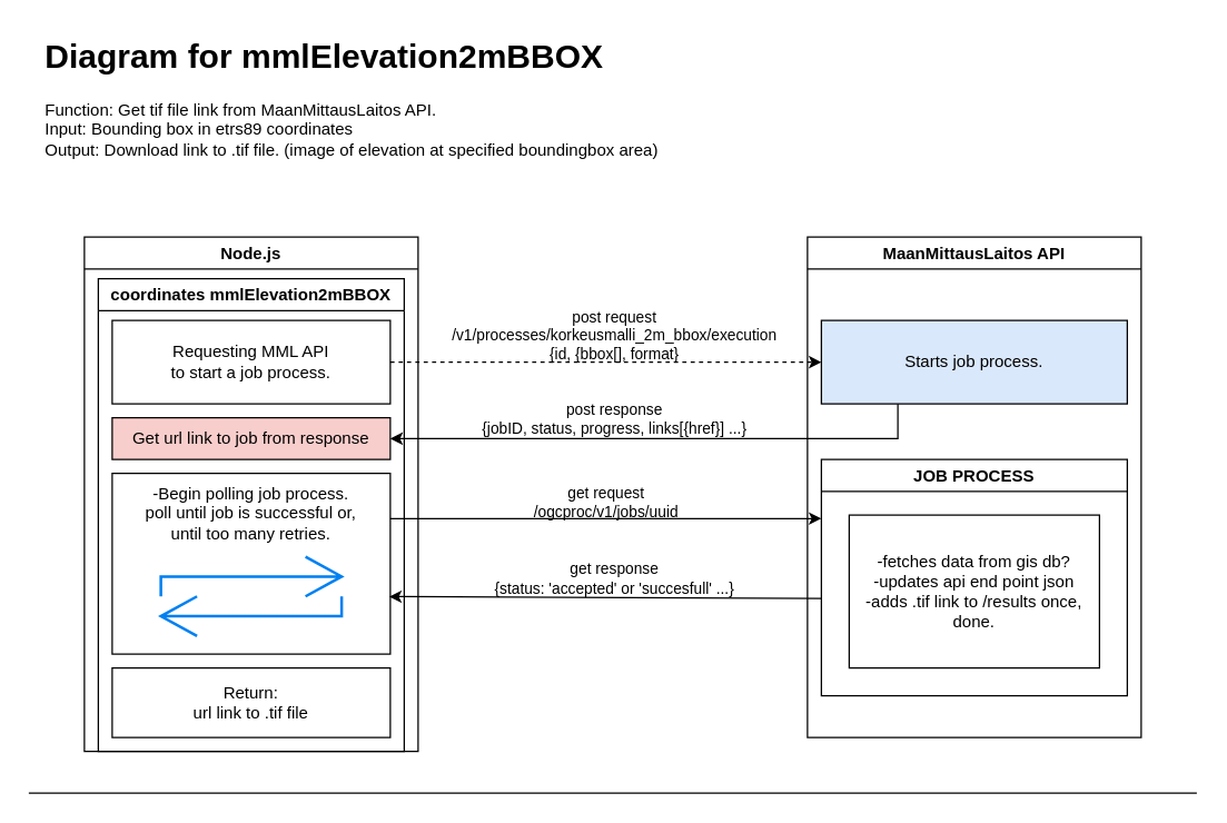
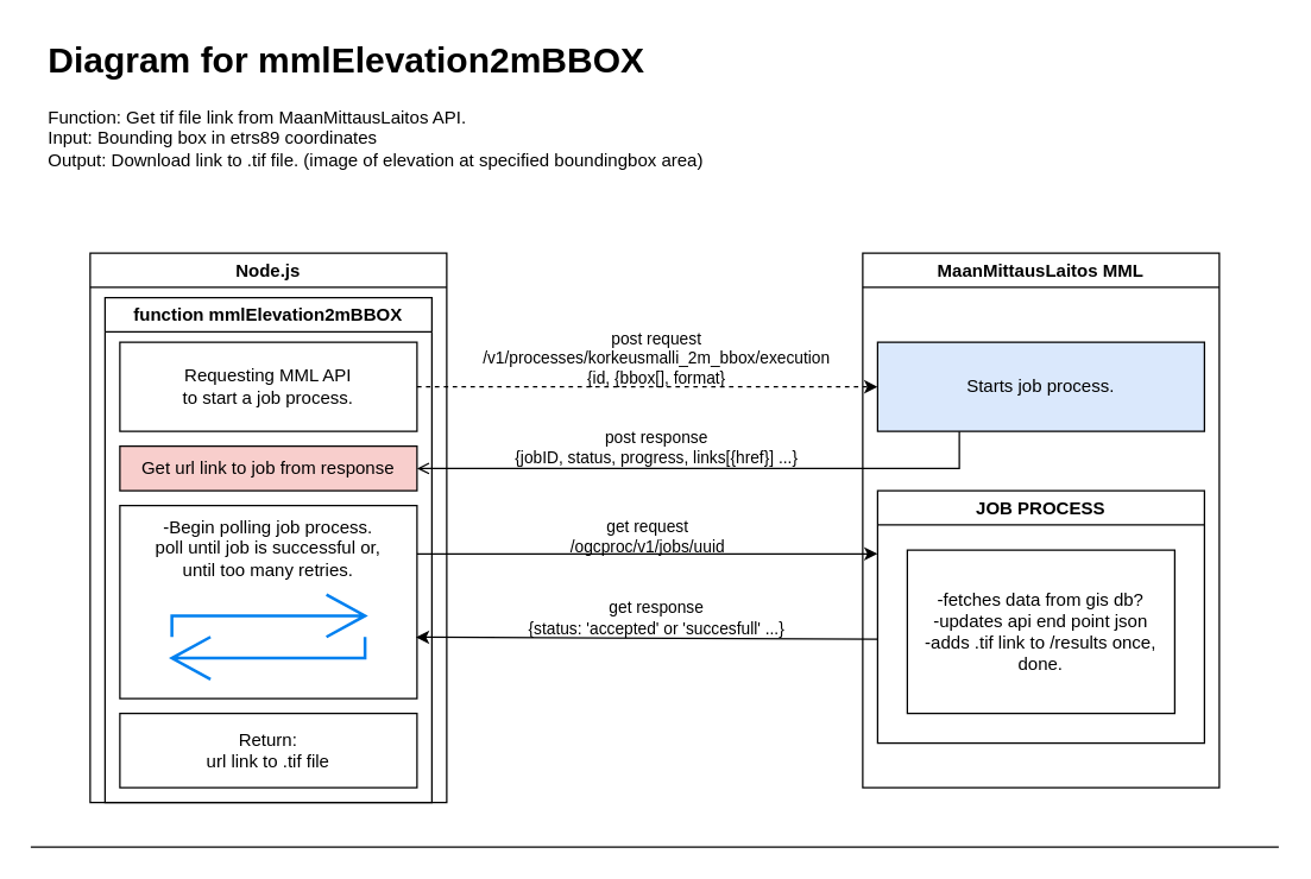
  <mxCell id="0" />
  <mxCell id="1" parent="0" />
  <mxCell id="2" value="&lt;h1 style=&quot;margin-top: 0px;&quot;&gt;Diagram for mmlElevation2mBBOX&lt;br&gt;&lt;/h1&gt;&lt;div&gt;Function: Get tif file link from MaanMittausLaitos API.&lt;/div&gt;&lt;div&gt;Input: Bounding box in etrs89 coordinates&lt;/div&gt;&lt;div&gt;Output: Download link to .tif file. (image of elevation at specified boundingbox area)&lt;br&gt;&lt;/div&gt;" style="text;html=1;whiteSpace=wrap;overflow=hidden;rounded=0;" parent="1" vertex="1"><mxGeometry x="30" y="20" width="530" height="120" as="geometry" /></mxCell>
  <mxCell id="3" value="Node.js" style="swimlane;whiteSpace=wrap;html=1;" parent="1" vertex="1"><mxGeometry x="60" y="170" width="240" height="370" as="geometry" /></mxCell>
- <mxCell id="4" value="&lt;div&gt;coordinates mmlElevation2mBBOX&lt;br&gt;&lt;/div&gt;" style="swimlane;whiteSpace=wrap;html=1;" parent="3" vertex="1"><mxGeometry x="10" y="30" width="220" height="340" as="geometry" /></mxCell>
+ <mxCell id="4" value="&lt;div&gt;function mmlElevation2mBBOX&lt;br&gt;&lt;/div&gt;" style="swimlane;whiteSpace=wrap;html=1;" parent="3" vertex="1"><mxGeometry x="10" y="30" width="220" height="340" as="geometry" /></mxCell>
  <mxCell id="5" value="&lt;div&gt;Requesting MML API&lt;/div&gt;&lt;div&gt;to start a job process.&lt;br&gt;&lt;/div&gt;" style="rounded=0;whiteSpace=wrap;html=1;" parent="4" vertex="1"><mxGeometry x="10" y="30" width="200" height="60" as="geometry" /></mxCell>
  <mxCell id="6" value="Get url link to job from response" style="rounded=0;whiteSpace=wrap;html=1;fillColor=#f8cecc;" parent="4" vertex="1"><mxGeometry x="10" y="100" width="200" height="30" as="geometry" /></mxCell>
  <mxCell id="7" value="&lt;div&gt;-Begin polling job process.&lt;/div&gt;&lt;div&gt;poll until job is successful or,&lt;/div&gt;&lt;div&gt;until too many retries.&lt;/div&gt;&lt;div&gt;&lt;br&gt;&lt;/div&gt;&lt;div&gt;&lt;br&gt;&lt;/div&gt;&lt;div&gt;&lt;br&gt;&lt;/div&gt;&lt;div&gt;&lt;br&gt;&lt;/div&gt;&lt;div&gt;&lt;br&gt;&lt;/div&gt;" style="rounded=0;whiteSpace=wrap;html=1;" parent="4" vertex="1"><mxGeometry x="10" y="140" width="200" height="130" as="geometry" /></mxCell>
  <mxCell id="8" value="" style="html=1;verticalLabelPosition=bottom;align=center;labelBackgroundColor=#ffffff;verticalAlign=top;strokeWidth=2;strokeColor=#0080F0;shadow=0;dashed=0;shape=mxgraph.ios7.icons.repeat;pointerEvents=1" parent="4" vertex="1"><mxGeometry x="45" y="200" width="130" height="57" as="geometry" /></mxCell>
  <mxCell id="9" value="&lt;div&gt;Return:&lt;/div&gt;&lt;div&gt;url link to .tif file&lt;br&gt;&lt;/div&gt;" style="rounded=0;whiteSpace=wrap;html=1;" vertex="1" parent="4"><mxGeometry x="10" y="280" width="200" height="50" as="geometry" /></mxCell>
- <mxCell id="10" value="MaanMittausLaitos API" style="swimlane;whiteSpace=wrap;html=1;" parent="1" vertex="1"><mxGeometry x="580" y="170" width="240" height="360" as="geometry" /></mxCell>
+ <mxCell id="10" value="MaanMittausLaitos MML" style="swimlane;whiteSpace=wrap;html=1;" parent="1" vertex="1"><mxGeometry x="580" y="170" width="240" height="360" as="geometry" /></mxCell>
  <mxCell id="11" value="Starts job process." style="rounded=0;whiteSpace=wrap;html=1;fillColor=#dae8fc;" parent="10" vertex="1"><mxGeometry x="10" y="60" width="220" height="60" as="geometry" /></mxCell>
  <mxCell id="12" value="JOB PROCESS" style="swimlane;whiteSpace=wrap;html=1;" parent="10" vertex="1"><mxGeometry x="10" y="160" width="220" height="170" as="geometry" /></mxCell>
  <mxCell id="13" value="&lt;div&gt;-fetches data from gis db?&lt;/div&gt;&lt;div&gt;-updates api end point json&lt;br&gt;&lt;/div&gt;&lt;div&gt;-adds .tif link to /results once,&lt;/div&gt;&lt;div&gt;done.&lt;br&gt;&lt;/div&gt;" style="rounded=0;whiteSpace=wrap;html=1;" parent="12" vertex="1"><mxGeometry x="20" y="40" width="180" height="110" as="geometry" /></mxCell>
  <mxCell id="14" style="edgeStyle=orthogonalEdgeStyle;rounded=0;orthogonalLoop=1;jettySize=auto;html=1;dashed=1;" parent="1" source="5" target="11" edge="1"><mxGeometry relative="1" as="geometry" /></mxCell>
  <mxCell id="15" value="&lt;div&gt;post request&lt;br&gt;&lt;/div&gt;&lt;div&gt;/v1/processes/korkeusmalli_2m_bbox/execution&lt;/div&gt;&lt;div&gt;{id, {bbox[], format}&lt;br&gt;&lt;/div&gt;" style="edgeLabel;html=1;align=center;verticalAlign=middle;resizable=0;points=[];labelBackgroundColor=none;" parent="14" vertex="1" connectable="0"><mxGeometry x="-0.005" y="1" relative="1" as="geometry"><mxPoint x="6" y="-19" as="offset" /></mxGeometry></mxCell>
- <mxCell id="16" style="edgeStyle=orthogonalEdgeStyle;rounded=0;orthogonalLoop=1;jettySize=auto;html=1;exitX=0.25;exitY=1;exitDx=0;exitDy=0;entryX=1;entryY=0.5;entryDx=0;entryDy=0;" parent="1" source="11" target="6" edge="1"><mxGeometry relative="1" as="geometry"><mxPoint x="645" y="320" as="targetPoint" /></mxGeometry></mxCell>
+ <mxCell id="16" style="edgeStyle=orthogonalEdgeStyle;rounded=0;orthogonalLoop=1;jettySize=auto;html=1;exitX=0.25;exitY=1;exitDx=0;exitDy=0;entryX=1;entryY=0.5;entryDx=0;entryDy=0;endArrow=open;" parent="1" source="11" target="6" edge="1"><mxGeometry relative="1" as="geometry"><mxPoint x="645" y="320" as="targetPoint" /></mxGeometry></mxCell>
  <mxCell id="17" value="&lt;div&gt;post response&lt;/div&gt;&lt;div&gt;{jobID, status, progress, links[{href}] ...}&lt;br&gt;&lt;/div&gt;" style="edgeLabel;html=1;align=center;verticalAlign=middle;resizable=0;points=[];labelBackgroundColor=none;" parent="16" vertex="1" connectable="0"><mxGeometry x="0.179" relative="1" as="geometry"><mxPoint y="-15" as="offset" /></mxGeometry></mxCell>
  <mxCell id="18" style="edgeStyle=orthogonalEdgeStyle;rounded=0;orthogonalLoop=1;jettySize=auto;html=1;exitX=1;exitY=0.25;exitDx=0;exitDy=0;entryX=0;entryY=0.25;entryDx=0;entryDy=0;" parent="1" source="7" target="12" edge="1"><mxGeometry relative="1" as="geometry" /></mxCell>
  <mxCell id="19" value="&lt;div&gt;get request&lt;/div&gt;&lt;div&gt;/ogcproc/v1/jobs/uuid&lt;br&gt;&lt;/div&gt;" style="edgeLabel;html=1;align=center;verticalAlign=middle;resizable=0;points=[];labelBackgroundColor=none;" parent="18" vertex="1" connectable="0"><mxGeometry x="-0.011" y="1" relative="1" as="geometry"><mxPoint x="1" y="-11" as="offset" /></mxGeometry></mxCell>
  <mxCell id="20" value="" style="endArrow=classic;html=1;rounded=0;entryX=0.996;entryY=0.682;entryDx=0;entryDy=0;entryPerimeter=0;" parent="1" target="7" edge="1"><mxGeometry width="50" height="50" relative="1" as="geometry"><mxPoint x="590" y="430" as="sourcePoint" /><mxPoint x="470" y="340" as="targetPoint" /></mxGeometry></mxCell>
  <mxCell id="21" value="&lt;div&gt;get response&lt;/div&gt;&lt;div&gt;{status: 'accepted' or 'succesfull' ...}&lt;br&gt;&lt;/div&gt;" style="edgeLabel;html=1;align=center;verticalAlign=middle;resizable=0;points=[];labelBackgroundColor=none;" parent="20" vertex="1" connectable="0"><mxGeometry x="-0.013" y="-2" relative="1" as="geometry"><mxPoint x="3" y="-12" as="offset" /></mxGeometry></mxCell>
  <mxCell id="22" value="" style="endArrow=none;html=1;rounded=0;" edge="1" parent="1"><mxGeometry width="50" height="50" relative="1" as="geometry"><mxPoint y="570" as="sourcePoint" x="20" /><mxPoint x="860" y="570" as="targetPoint" /></mxGeometry></mxCell>
